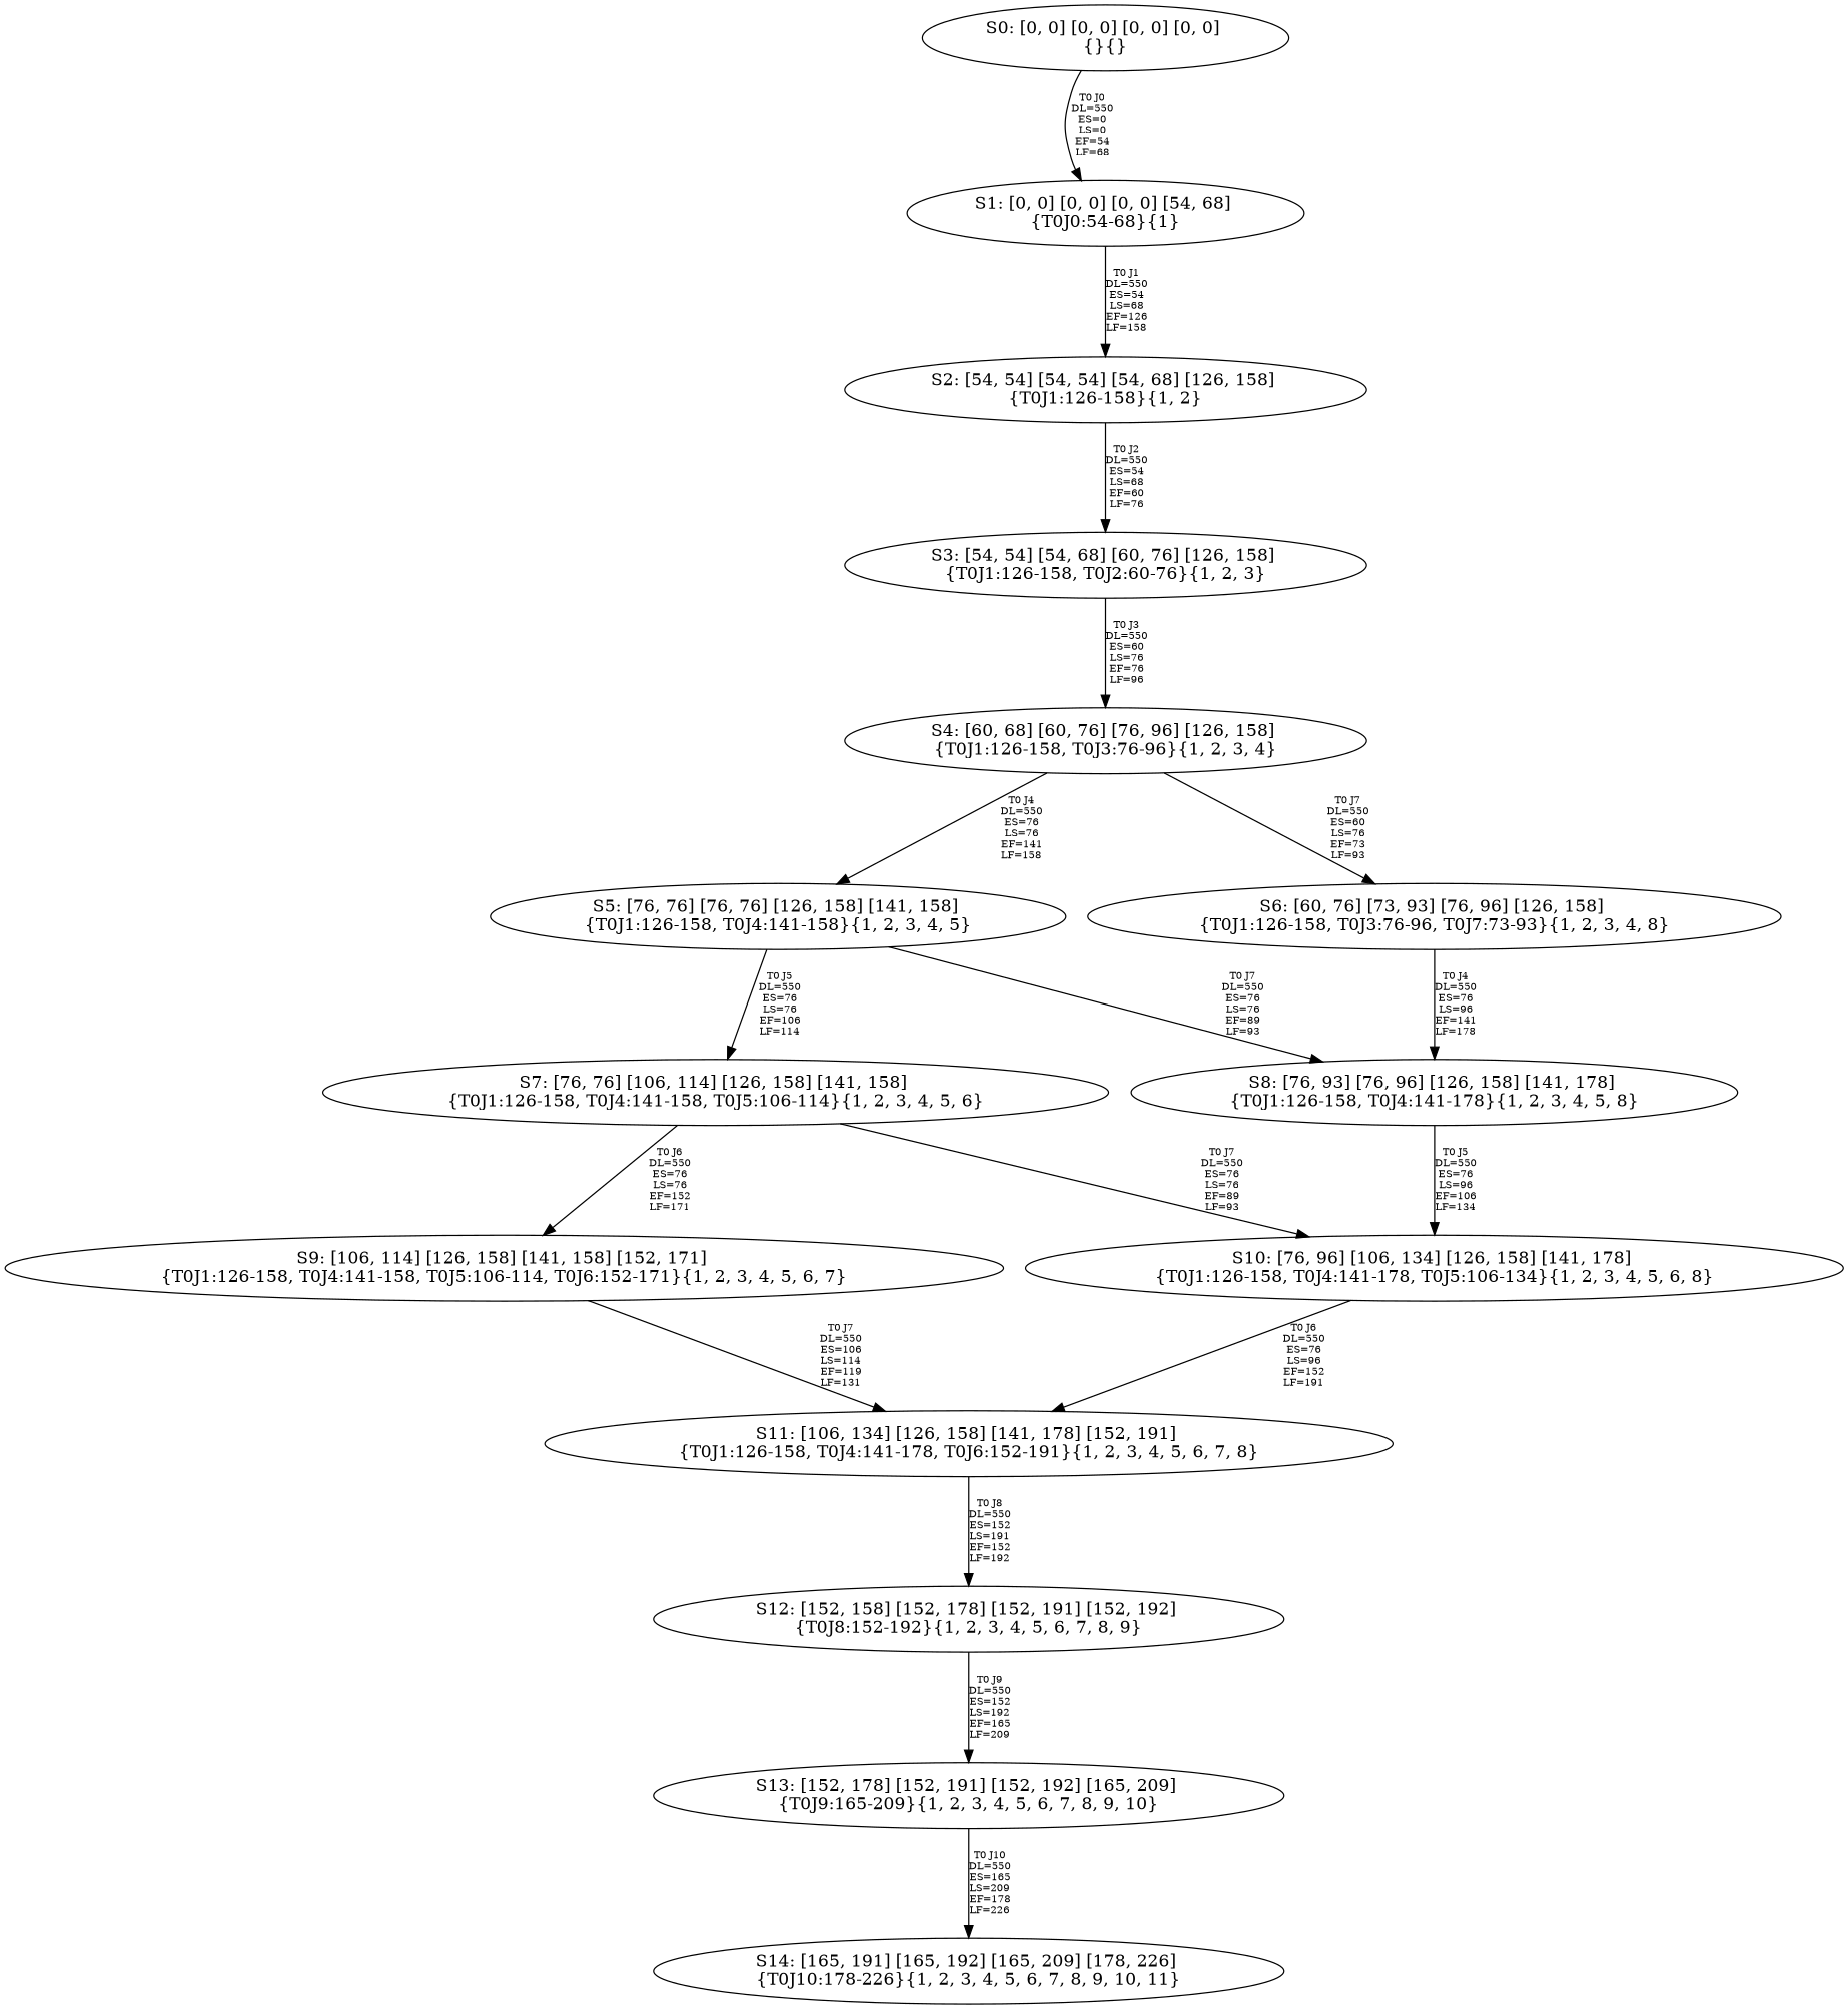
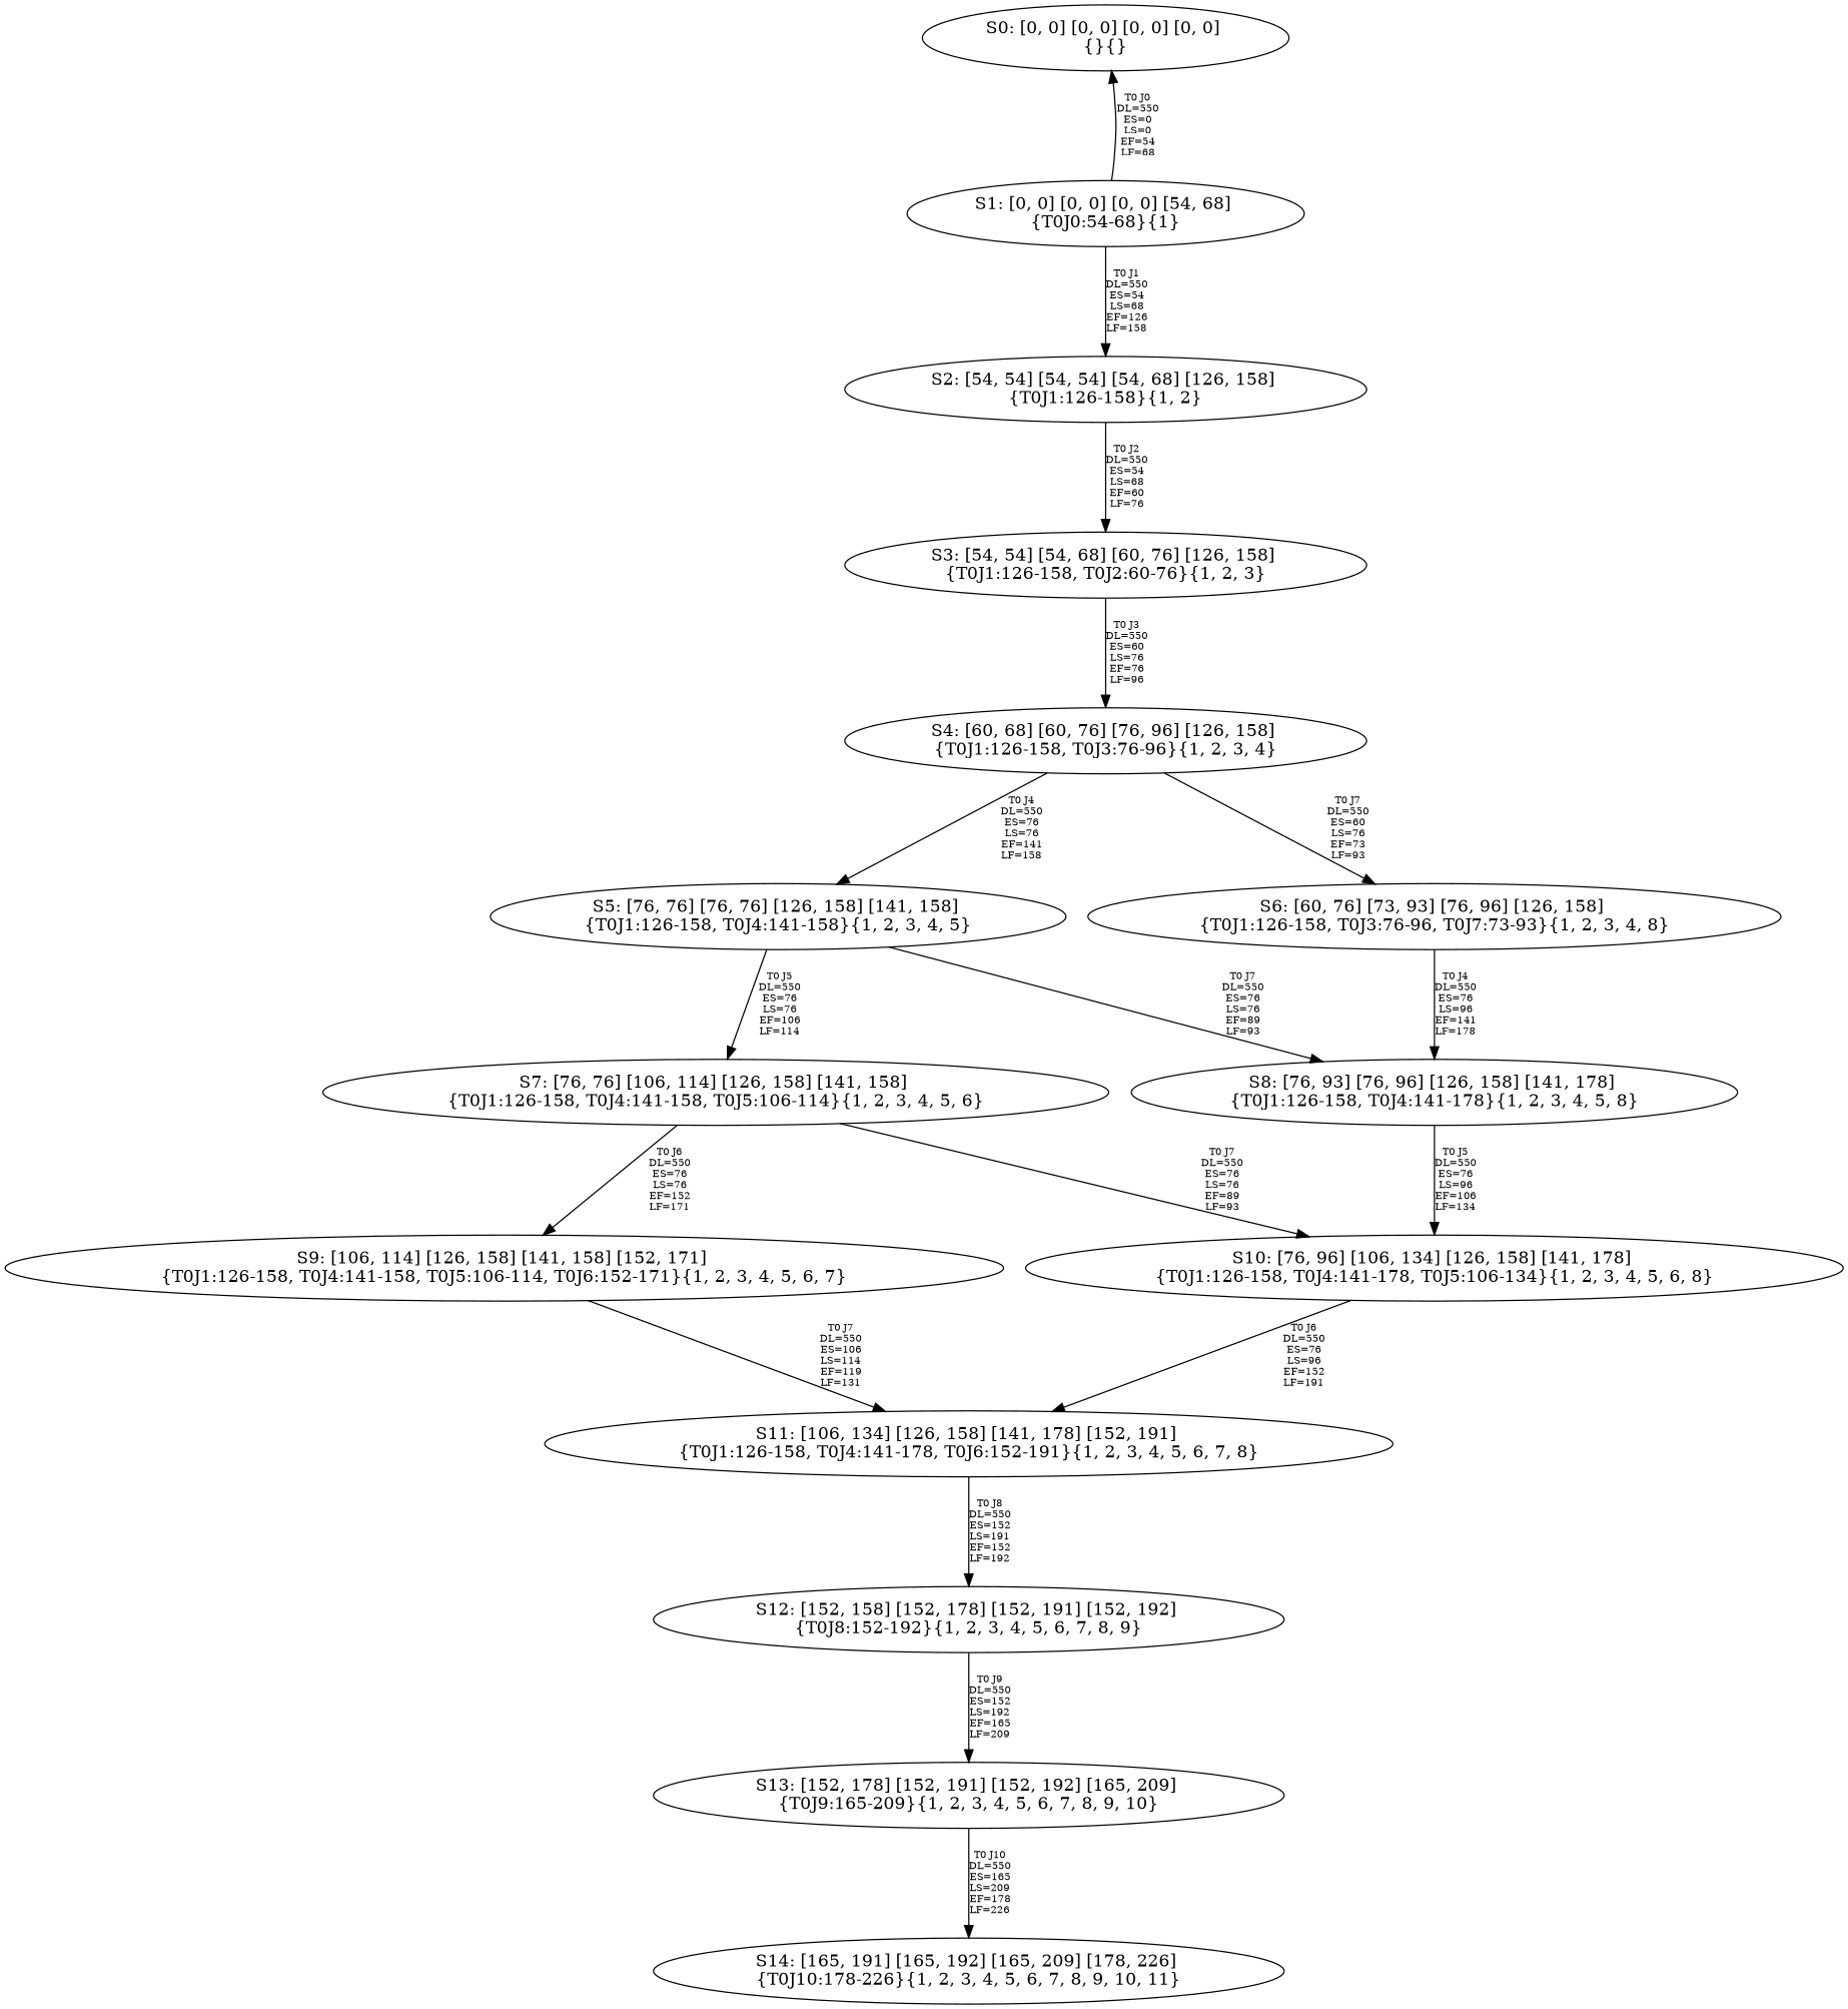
  digraph {
    edge [fontsize=8]
    n1 [label="S0: [0, 0] [0, 0] [0, 0] [0, 0] \n{}{}"]
    n2 [label="S1: [0, 0] [0, 0] [0, 0] [54, 68] \n{T0J0:54-68}{1}"]
    n3 [label="S2: [54, 54] [54, 54] [54, 68] [126, 158] \n{T0J1:126-158}{1, 2}"]
    n4 [label="S3: [54, 54] [54, 68] [60, 76] [126, 158] \n{T0J1:126-158, T0J2:60-76}{1, 2, 3}"]
    n5 [label="S4: [60, 68] [60, 76] [76, 96] [126, 158] \n{T0J1:126-158, T0J3:76-96}{1, 2, 3, 4}"]
    n6 [label="S5: [76, 76] [76, 76] [126, 158] [141, 158] \n{T0J1:126-158, T0J4:141-158}{1, 2, 3, 4, 5}"]
    n7 [label="S6: [60, 76] [73, 93] [76, 96] [126, 158] \n{T0J1:126-158, T0J3:76-96, T0J7:73-93}{1, 2, 3, 4, 8}"]
    n8 [label="S7: [76, 76] [106, 114] [126, 158] [141, 158] \n{T0J1:126-158, T0J4:141-158, T0J5:106-114}{1, 2, 3, 4, 5, 6}"]
    n9 [label="S8: [76, 93] [76, 96] [126, 158] [141, 178] \n{T0J1:126-158, T0J4:141-178}{1, 2, 3, 4, 5, 8}"]
    n10 [label="S9: [106, 114] [126, 158] [141, 158] [152, 171] \n{T0J1:126-158, T0J4:141-158, T0J5:106-114, T0J6:152-171}{1, 2, 3, 4, 5, 6, 7}"]
    n11 [label="S10: [76, 96] [106, 134] [126, 158] [141, 178] \n{T0J1:126-158, T0J4:141-178, T0J5:106-134}{1, 2, 3, 4, 5, 6, 8}"]
    n12 [label="S11: [106, 134] [126, 158] [141, 178] [152, 191] \n{T0J1:126-158, T0J4:141-178, T0J6:152-191}{1, 2, 3, 4, 5, 6, 7, 8}"]
    n13 [label="S12: [152, 158] [152, 178] [152, 191] [152, 192] \n{T0J8:152-192}{1, 2, 3, 4, 5, 6, 7, 8, 9}"]
    n14 [label="S13: [152, 178] [152, 191] [152, 192] [165, 209] \n{T0J9:165-209}{1, 2, 3, 4, 5, 6, 7, 8, 9, 10}"]
    n15 [label="S14: [165, 191] [165, 192] [165, 209] [178, 226] \n{T0J10:178-226}{1, 2, 3, 4, 5, 6, 7, 8, 9, 10, 11}"]
-   n1 -> n2 [label="T0 J0\nDL=550\nES=0\nLS=0\nEF=54\nLF=68"]
+   n2 -> n1 [label="T0 J0\nDL=550\nES=0\nLS=0\nEF=54\nLF=68"]
    n2 -> n3 [label="T0 J1\nDL=550\nES=54\nLS=68\nEF=126\nLF=158"]
    n3 -> n4 [label="T0 J2\nDL=550\nES=54\nLS=68\nEF=60\nLF=76"]
    n4 -> n5 [label="T0 J3\nDL=550\nES=60\nLS=76\nEF=76\nLF=96"]
    n5 -> n6 [label="T0 J4\nDL=550\nES=76\nLS=76\nEF=141\nLF=158"]
    n5 -> n7 [label="T0 J7\nDL=550\nES=60\nLS=76\nEF=73\nLF=93"]
    n6 -> n8 [label="T0 J5\nDL=550\nES=76\nLS=76\nEF=106\nLF=114"]
    n6 -> n9 [label="T0 J7\nDL=550\nES=76\nLS=76\nEF=89\nLF=93"]
    n7 -> n9 [label="T0 J4\nDL=550\nES=76\nLS=96\nEF=141\nLF=178"]
    n8 -> n10 [label="T0 J6\nDL=550\nES=76\nLS=76\nEF=152\nLF=171"]
    n8 -> n11 [label="T0 J7\nDL=550\nES=76\nLS=76\nEF=89\nLF=93"]
    n9 -> n11 [label="T0 J5\nDL=550\nES=76\nLS=96\nEF=106\nLF=134"]
    n10 -> n12 [label="T0 J7\nDL=550\nES=106\nLS=114\nEF=119\nLF=131"]
    n11 -> n12 [label="T0 J6\nDL=550\nES=76\nLS=96\nEF=152\nLF=191"]
    n12 -> n13 [label="T0 J8\nDL=550\nES=152\nLS=191\nEF=152\nLF=192"]
    n13 -> n14 [label="T0 J9\nDL=550\nES=152\nLS=192\nEF=165\nLF=209"]
    n14 -> n15 [label="T0 J10\nDL=550\nES=165\nLS=209\nEF=178\nLF=226"]
  }
